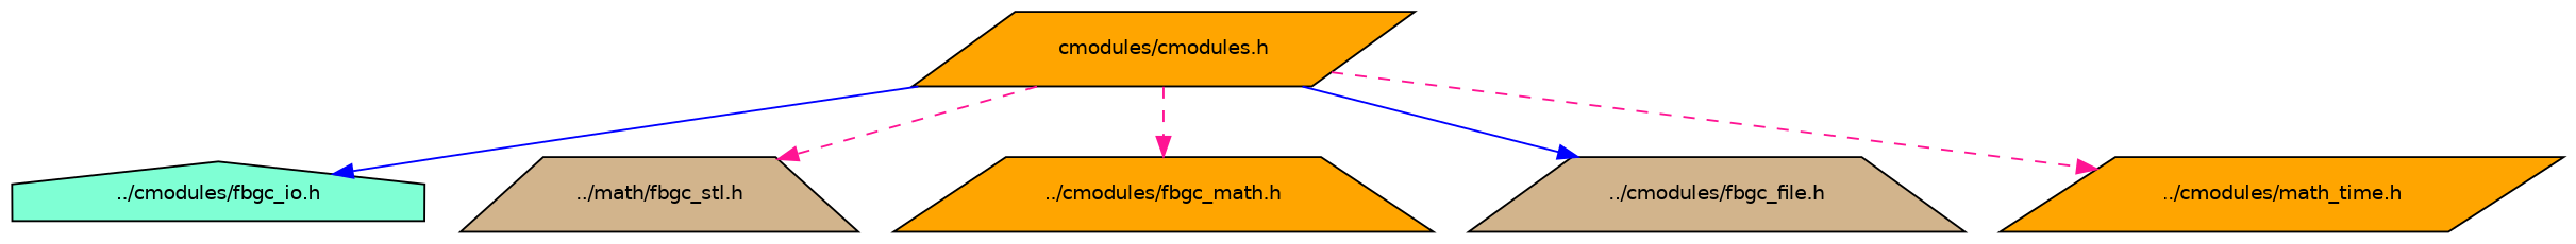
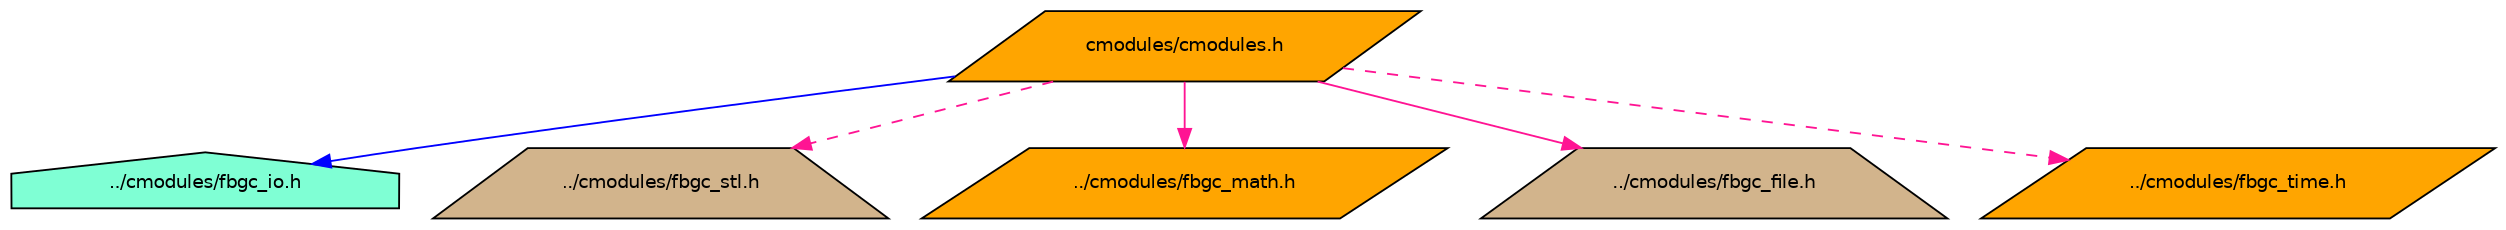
  digraph {
    node [color=black fillcolor=orange fontname=Helvetica fontsize=10 shape=parallelogram style=filled]
    edge [color=deeppink fontname=Helvetica fontsize=10 labelfontname=Helvetica labelfontsize=10 style=dashed]
    n1 [fontcolor=black height=0.2 label="cmodules/cmodules.h" width=0.4]
    n2 [fillcolor=aquamarine height=0.2 label="../cmodules/fbgc_io.h" shape=house width=0.4]
-   n3 [fillcolor=tan height=0.2 label="../math/fbgc_stl.h" shape=trapezium width=0.4]
-   n4 [height=0.2 label="../cmodules/fbgc_math.h" shape=trapezium width=0.4]
+   n3 [fillcolor=tan height=0.2 label="../cmodules/fbgc_stl.h" shape=trapezium width=0.4]
+   n4 [height=0.2 label="../cmodules/fbgc_math.h" width=0.4]
    n5 [fillcolor=tan height=0.2 label="../cmodules/fbgc_file.h" shape=trapezium width=0.4]
-   n6 [height=0.2 label="../cmodules/math_time.h" width=0.4]
+   n6 [height=0.2 label="../cmodules/fbgc_time.h" width=0.4]
    n1 -> n2 [color=blue style=solid]
    n1 -> n3
-   n1 -> n4
-   n1 -> n5 [color=blue style=solid]
+   n1 -> n4 [style=solid]
+   n1 -> n5 [style=solid]
    n1 -> n6
  }
